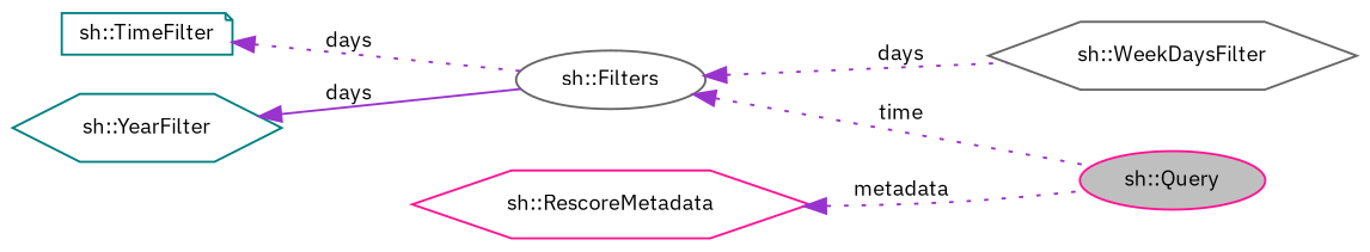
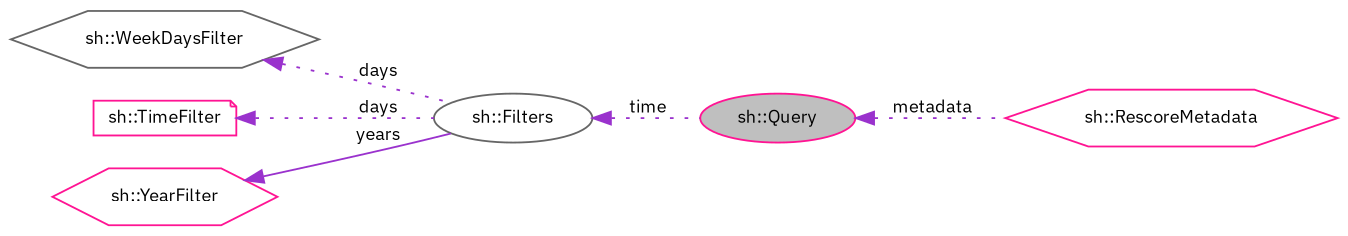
  digraph {
    fontname="IBM Plex Sans"
    rankdir=LR
    node [color=deeppink fillcolor=white fontname="IBM Plex Sans" fontsize=10 shape=hexagon style=filled]
    edge [color=darkorchid3 dir=back fontname="IBM Plex Sans" fontsize=10 labelfontname=Helvetica labelfontsize=10 style=dotted]
    n1 [fillcolor=grey75 fontcolor=black height=0.2 label="sh::Query" shape=ellipse width=0.4]
    n2 [color=gray40 height=0.2 label="sh::Filters" shape=ellipse width=0.4]
    n3 [color=gray40 height=0.2 label="sh::WeekDaysFilter" width=0.4]
-   n4 [color=teal height=0.2 label="sh::TimeFilter" shape=note width=0.4]
-   n5 [color=teal height=0.2 label="sh::YearFilter" width=0.4]
+   n4 [height=0.2 label="sh::TimeFilter" shape=note width=0.4]
+   n5 [height=0.2 label="sh::YearFilter" width=0.4]
    n6 [height=0.2 label="sh::RescoreMetadata" width=0.4]
    n2 -> n1 [label=" time"]
-   n2 -> n3 [label=" days"]
+   n3 -> n2 [label=" days"]
    n4 -> n2 [label=" days"]
-   n5 -> n2 [label=" days" style=solid]
-   n6 -> n1 [label=" metadata"]
+   n5 -> n2 [label=" years" style=solid]
+   n1 -> n6 [label=" metadata"]
  }
